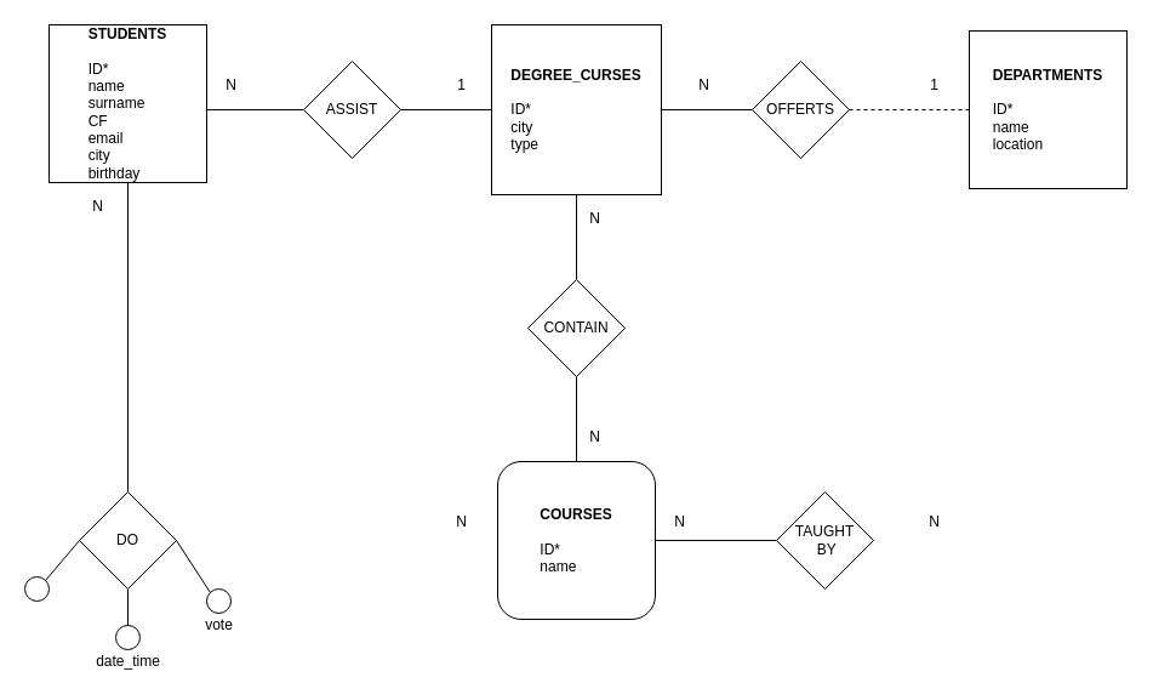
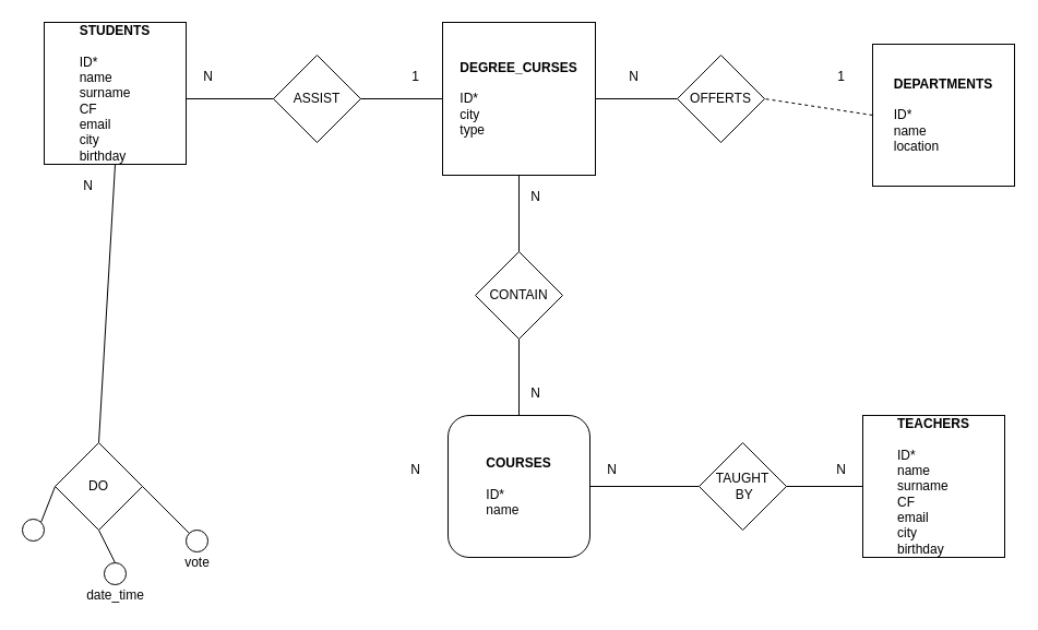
  <mxCell id="0" />
  <mxCell id="1" parent="0" />
  <mxCell id="2" value="&lt;b&gt;DEGREE_CURSES&lt;/b&gt;&lt;br&gt;&lt;br&gt;&lt;div style=&quot;text-align: left&quot;&gt;ID*&lt;/div&gt;&lt;div style=&quot;text-align: left&quot;&gt;city&lt;/div&gt;&lt;div style=&quot;text-align: left&quot;&gt;type&lt;/div&gt;" style="whiteSpace=wrap;html=1;aspect=fixed;" vertex="1" parent="1"><mxGeometry x="405" y="20" width="140" height="140" as="geometry" /></mxCell>
  <mxCell id="3" value="" style="endArrow=none;html=1;entryX=0.5;entryY=1;entryDx=0;entryDy=0;" edge="1" parent="1" source="4" target="2"><mxGeometry width="50" height="50" relative="1" as="geometry"><mxPoint x="735" y="240" as="sourcePoint" /><mxPoint x="820" y="330" as="targetPoint" /></mxGeometry></mxCell>
  <mxCell id="4" value="CONTAIN" style="rhombus;whiteSpace=wrap;html=1;" vertex="1" parent="1"><mxGeometry x="435" y="230" width="80" height="80" as="geometry" /></mxCell>
  <mxCell id="5" value="" style="endArrow=none;html=1;entryX=0.5;entryY=1;entryDx=0;entryDy=0;exitX=0.5;exitY=0;exitDx=0;exitDy=0;" edge="1" parent="1" source="6" target="4"><mxGeometry width="50" height="50" relative="1" as="geometry"><mxPoint x="734" y="360" as="sourcePoint" /><mxPoint x="740" y="280" as="targetPoint" /></mxGeometry></mxCell>
  <mxCell id="6" value="&lt;b&gt;COURSES&lt;/b&gt;&lt;br&gt;&lt;br&gt;&lt;div style=&quot;text-align: left&quot;&gt;ID*&lt;/div&gt;&lt;div style=&quot;text-align: left&quot;&gt;name&lt;/div&gt;" style="whiteSpace=wrap;html=1;aspect=fixed;rounded=1;" vertex="1" parent="1"><mxGeometry x="410" y="380" width="130" height="130" as="geometry" /></mxCell>
+ <mxCell id="7" value="&lt;b&gt;TEACHERS&lt;br&gt;&lt;/b&gt;&lt;br&gt;&lt;div style=&quot;text-align: left&quot;&gt;ID*&lt;/div&gt;&lt;div style=&quot;text-align: left&quot;&gt;&lt;div&gt;name&lt;/div&gt;&lt;div&gt;surname&lt;/div&gt;&lt;div&gt;CF&lt;/div&gt;&lt;div&gt;email&lt;/div&gt;&lt;div&gt;city&lt;/div&gt;&lt;div&gt;birthday&lt;/div&gt;&lt;/div&gt;" style="whiteSpace=wrap;html=1;aspect=fixed;" vertex="1" parent="1"><mxGeometry x="790" y="380" width="130" height="130" as="geometry" /></mxCell>
  <mxCell id="8" value="" style="endArrow=none;html=1;entryX=1;entryY=0.5;entryDx=0;entryDy=0;" edge="1" parent="1" target="2"><mxGeometry width="50" height="50" relative="1" as="geometry"><mxPoint x="620" y="90" as="sourcePoint" /><mxPoint x="820" y="260" as="targetPoint" /></mxGeometry></mxCell>
- <mxCell id="9" value="&lt;b&gt;DEPARTMENTS&lt;/b&gt;&lt;br&gt;&lt;br&gt;&lt;div style=&quot;text-align: left&quot;&gt;ID*&lt;/div&gt;&lt;div style=&quot;text-align: left&quot;&gt;name&lt;/div&gt;&lt;div style=&quot;text-align: left&quot;&gt;location&lt;/div&gt;" style="whiteSpace=wrap;html=1;aspect=fixed;" vertex="1" parent="1"><mxGeometry x="799" y="25" width="130" height="130" as="geometry" /></mxCell>
+ <mxCell id="9" value="&lt;b&gt;DEPARTMENTS&lt;/b&gt;&lt;br&gt;&lt;br&gt;&lt;div style=&quot;text-align: left&quot;&gt;ID*&lt;/div&gt;&lt;div style=&quot;text-align: left&quot;&gt;name&lt;/div&gt;&lt;div style=&quot;text-align: left&quot;&gt;location&lt;/div&gt;" style="whiteSpace=wrap;html=1;aspect=fixed;" vertex="1" parent="1"><mxGeometry x="799" y="40" width="130" height="130" as="geometry" /></mxCell>
  <mxCell id="10" value="OFFERTS&lt;br&gt;" style="rhombus;whiteSpace=wrap;html=1;" vertex="1" parent="1"><mxGeometry x="620" y="50" width="80" height="80" as="geometry" /></mxCell>
  <mxCell id="11" value="" style="endArrow=none;html=1;entryX=1;entryY=0.5;entryDx=0;entryDy=0;exitX=0;exitY=0.5;exitDx=0;exitDy=0;dashed=1;" edge="1" parent="1" source="9" target="10"><mxGeometry width="50" height="50" relative="1" as="geometry"><mxPoint x="770" y="350" as="sourcePoint" /><mxPoint x="820" y="300" as="targetPoint" /></mxGeometry></mxCell>
  <mxCell id="12" value="" style="endArrow=none;html=1;entryX=1;entryY=0.5;entryDx=0;entryDy=0;" edge="1" parent="1" target="6"><mxGeometry width="50" height="50" relative="1" as="geometry"><mxPoint x="640" y="445" as="sourcePoint" /><mxPoint x="820" y="570" as="targetPoint" /></mxGeometry></mxCell>
  <mxCell id="13" value="&lt;div&gt;TAUGHT&lt;/div&gt;&lt;div&gt;&amp;nbsp;BY&lt;/div&gt;" style="rhombus;whiteSpace=wrap;html=1;" vertex="1" parent="1"><mxGeometry x="640" y="405" width="80" height="80" as="geometry" /></mxCell>
+ <mxCell id="14" value="" style="endArrow=none;html=1;exitX=1;exitY=0.5;exitDx=0;exitDy=0;entryX=0;entryY=0.5;entryDx=0;entryDy=0;" edge="1" parent="1" source="13" target="7"><mxGeometry width="50" height="50" relative="1" as="geometry"><mxPoint x="720" y="450" as="sourcePoint" /><mxPoint x="770" y="400" as="targetPoint" /></mxGeometry></mxCell>
  <mxCell id="15" value="" style="endArrow=none;html=1;entryX=0;entryY=0.5;entryDx=0;entryDy=0;" edge="1" parent="1" target="2"><mxGeometry width="50" height="50" relative="1" as="geometry"><mxPoint x="320" y="90" as="sourcePoint" /><mxPoint x="490" y="150" as="targetPoint" /></mxGeometry></mxCell>
  <mxCell id="16" value="ASSIST" style="rhombus;whiteSpace=wrap;html=1;" vertex="1" parent="1"><mxGeometry x="250" y="50" width="80" height="80" as="geometry" /></mxCell>
  <mxCell id="17" value="" style="endArrow=none;html=1;entryX=0;entryY=0.5;entryDx=0;entryDy=0;" edge="1" parent="1" target="16"><mxGeometry width="50" height="50" relative="1" as="geometry"><mxPoint x="170" y="90" as="sourcePoint" /><mxPoint x="490" y="150" as="targetPoint" /></mxGeometry></mxCell>
  <mxCell id="18" value="&lt;b&gt;STUDENTS&lt;br&gt;&lt;/b&gt;&lt;br&gt;&lt;div style=&quot;text-align: left&quot;&gt;ID*&lt;/div&gt;&lt;div style=&quot;text-align: left&quot;&gt;name&lt;/div&gt;&lt;div style=&quot;text-align: left&quot;&gt;surname&lt;/div&gt;&lt;div style=&quot;text-align: left&quot;&gt;CF&lt;/div&gt;&lt;div style=&quot;text-align: left&quot;&gt;email&lt;/div&gt;&lt;div style=&quot;text-align: left&quot;&gt;city&lt;/div&gt;&lt;div style=&quot;text-align: left&quot;&gt;birthday&lt;/div&gt;" style="whiteSpace=wrap;html=1;aspect=fixed;" vertex="1" parent="1"><mxGeometry x="40" y="20" width="130" height="130" as="geometry" /></mxCell>
  <mxCell id="19" value="" style="endArrow=none;html=1;entryX=0.5;entryY=1;entryDx=0;entryDy=0;exitX=0.5;exitY=0;exitDx=0;exitDy=0;" edge="1" parent="1" source="28" target="18"><mxGeometry width="50" height="50" relative="1" as="geometry"><mxPoint x="105" y="230" as="sourcePoint" /><mxPoint x="300" y="330" as="targetPoint" /></mxGeometry></mxCell>
  <mxCell id="20" value="1" style="text;html=1;align=center;verticalAlign=middle;resizable=0;points=[];autosize=1;strokeColor=none;" vertex="1" parent="1"><mxGeometry x="760" y="60" width="20" height="20" as="geometry" /></mxCell>
  <mxCell id="21" value="N" style="text;html=1;align=center;verticalAlign=middle;resizable=0;points=[];autosize=1;strokeColor=none;" vertex="1" parent="1"><mxGeometry x="570" y="60" width="20" height="20" as="geometry" /></mxCell>
  <mxCell id="22" value="N" style="text;html=1;align=center;verticalAlign=middle;resizable=0;points=[];autosize=1;strokeColor=none;" vertex="1" parent="1"><mxGeometry x="480" y="350" width="20" height="20" as="geometry" /></mxCell>
  <mxCell id="23" value="N" style="text;html=1;align=center;verticalAlign=middle;resizable=0;points=[];autosize=1;strokeColor=none;" vertex="1" parent="1"><mxGeometry x="480" y="170" width="20" height="20" as="geometry" /></mxCell>
  <mxCell id="24" value="N" style="text;html=1;align=center;verticalAlign=middle;resizable=0;points=[];autosize=1;strokeColor=none;" vertex="1" parent="1"><mxGeometry x="760" y="420" width="20" height="20" as="geometry" /></mxCell>
  <mxCell id="25" value="N" style="text;html=1;align=center;verticalAlign=middle;resizable=0;points=[];autosize=1;strokeColor=none;" vertex="1" parent="1"><mxGeometry x="550" y="420" width="20" height="20" as="geometry" /></mxCell>
  <mxCell id="26" value="N" style="text;html=1;align=center;verticalAlign=middle;resizable=0;points=[];autosize=1;strokeColor=none;" vertex="1" parent="1"><mxGeometry x="180" y="60" width="20" height="20" as="geometry" /></mxCell>
  <mxCell id="27" value="1" style="text;html=1;align=center;verticalAlign=middle;resizable=0;points=[];autosize=1;strokeColor=none;" vertex="1" parent="1"><mxGeometry x="370" y="60" width="20" height="20" as="geometry" /></mxCell>
- <mxCell id="28" value="DO" style="rhombus;whiteSpace=wrap;html=1;" vertex="1" parent="1"><mxGeometry x="65" y="405" width="80" height="80" as="geometry" /></mxCell>
+ <mxCell id="28" value="DO" style="rhombus;whiteSpace=wrap;html=1;" vertex="1" parent="1"><mxGeometry x="50" y="405" width="80" height="80" as="geometry" /></mxCell>
  <mxCell id="29" value="" style="ellipse;whiteSpace=wrap;html=1;aspect=fixed;" vertex="1" parent="1"><mxGeometry x="170" y="485" width="20" height="20" as="geometry" /></mxCell>
  <mxCell id="30" value="" style="ellipse;whiteSpace=wrap;html=1;aspect=fixed;" vertex="1" parent="1"><mxGeometry x="20" y="475" width="20" height="20" as="geometry" /></mxCell>
  <mxCell id="31" value="" style="ellipse;whiteSpace=wrap;html=1;aspect=fixed;" vertex="1" parent="1"><mxGeometry x="95" y="515" width="20" height="20" as="geometry" /></mxCell>
  <mxCell id="32" value="" style="endArrow=none;html=1;entryX=0.5;entryY=0;entryDx=0;entryDy=0;exitX=0.5;exitY=1;exitDx=0;exitDy=0;" edge="1" parent="1" source="28" target="31"><mxGeometry width="50" height="50" relative="1" as="geometry"><mxPoint x="100" y="605" as="sourcePoint" /><mxPoint x="150" y="555" as="targetPoint" /></mxGeometry></mxCell>
  <mxCell id="33" value="" style="endArrow=none;html=1;entryX=1;entryY=0.5;entryDx=0;entryDy=0;exitX=0;exitY=0;exitDx=0;exitDy=0;" edge="1" parent="1" source="29" target="28"><mxGeometry width="50" height="50" relative="1" as="geometry"><mxPoint x="470" y="545" as="sourcePoint" /><mxPoint x="520" y="495" as="targetPoint" /></mxGeometry></mxCell>
  <mxCell id="34" value="" style="endArrow=none;html=1;entryX=0;entryY=0.5;entryDx=0;entryDy=0;exitX=1;exitY=0;exitDx=0;exitDy=0;" edge="1" parent="1" source="30" target="28"><mxGeometry width="50" height="50" relative="1" as="geometry"><mxPoint x="470" y="545" as="sourcePoint" /><mxPoint x="520" y="495" as="targetPoint" /></mxGeometry></mxCell>
  <mxCell id="35" value="vote" style="text;html=1;align=center;verticalAlign=middle;resizable=0;points=[];autosize=1;strokeColor=none;" vertex="1" parent="1"><mxGeometry x="160" y="505" width="40" height="20" as="geometry" /></mxCell>
  <mxCell id="36" value="date_time" style="text;html=1;align=center;verticalAlign=middle;resizable=0;points=[];autosize=1;strokeColor=none;" vertex="1" parent="1"><mxGeometry x="70" y="535" width="70" height="20" as="geometry" /></mxCell>
  <mxCell id="37" value="N" style="text;html=1;align=center;verticalAlign=middle;resizable=0;points=[];autosize=1;strokeColor=none;" vertex="1" parent="1"><mxGeometry x="370" y="420" width="20" height="20" as="geometry" /></mxCell>
  <mxCell id="38" value="N" style="text;html=1;align=center;verticalAlign=middle;resizable=0;points=[];autosize=1;strokeColor=none;" vertex="1" parent="1"><mxGeometry x="70" y="160" width="20" height="20" as="geometry" /></mxCell>
